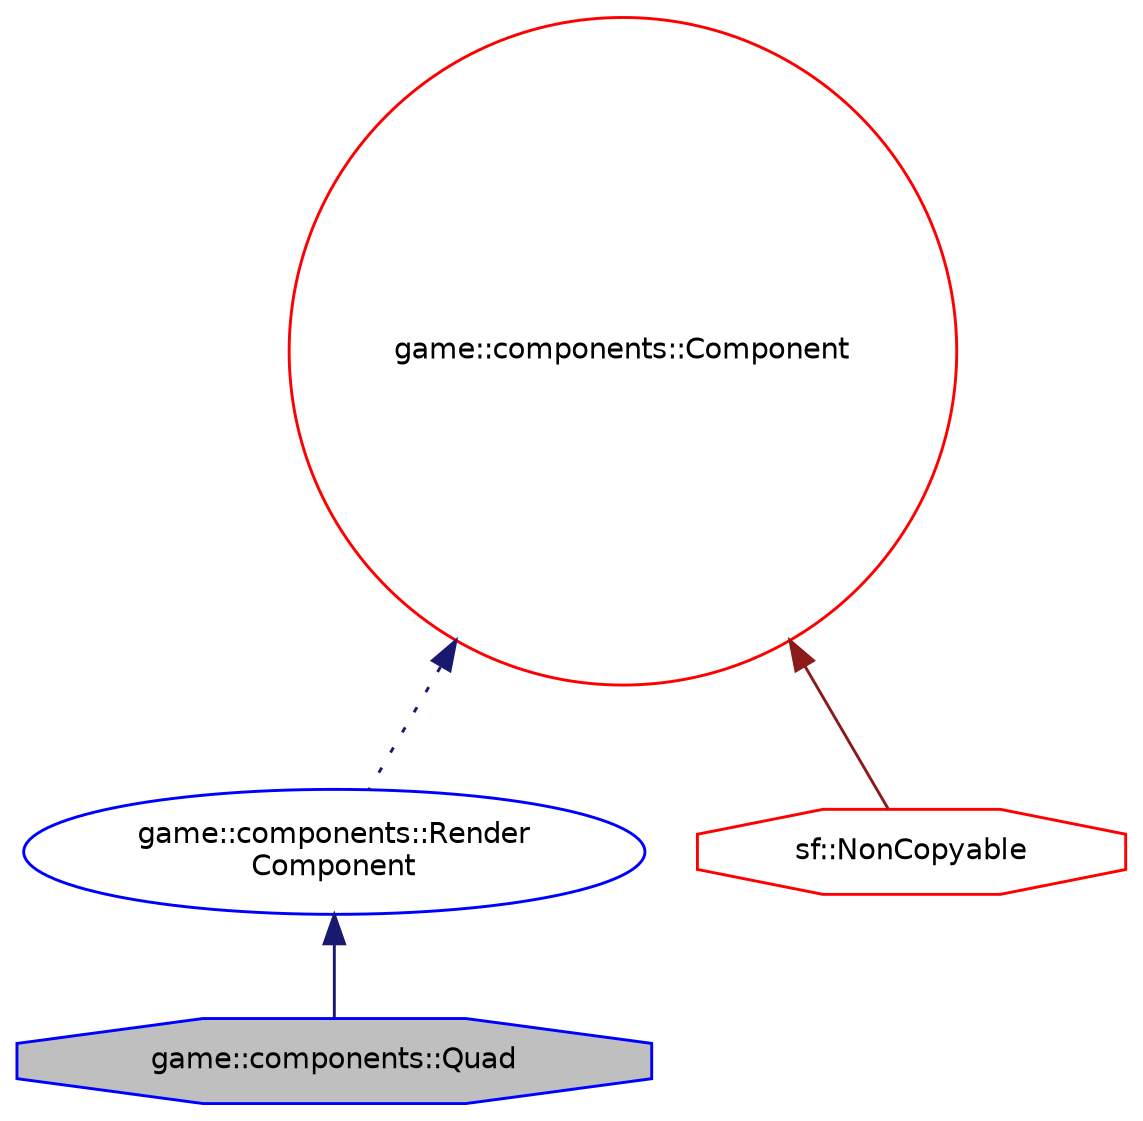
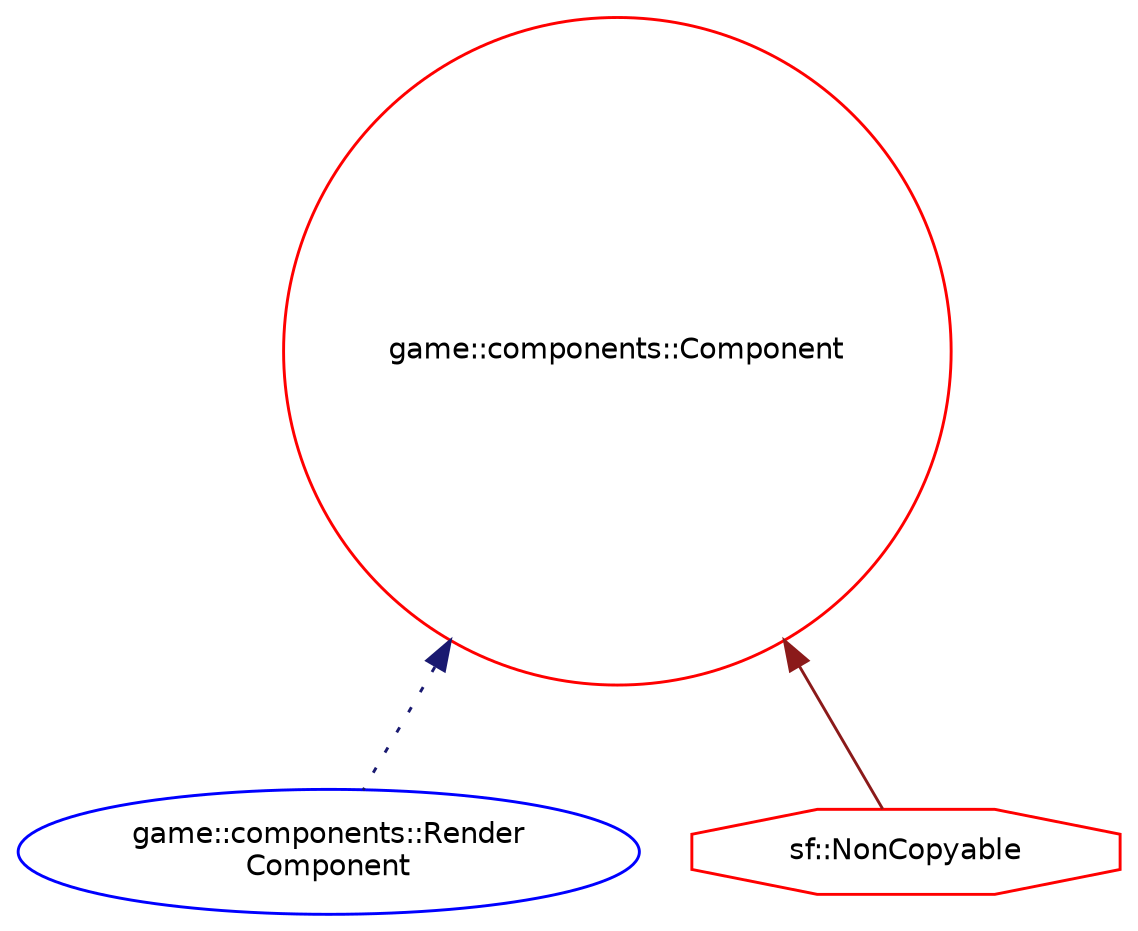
  digraph {
    node [color=blue fillcolor=white fontname=Helvetica fontsize=10 shape=octagon style=filled]
    edge [color=midnightblue dir=back fontname=Helvetica fontsize=10 labelfontname=Helvetica labelfontsize=10 style=solid]
-   n1 [fillcolor=grey75 fontcolor=black height=0.2 label="game::components::Quad" width=0.4]
    n2 [height=0.2 label="game::components::Render\lComponent" shape=ellipse width=0.4]
    n3 [color=red height=0.2 label="game::components::Component" shape=circle width=0.4]
    n4 [color=red height=0.2 label="sf::NonCopyable" width=0.4]
-   n2 -> n1
    n3 -> n2 [style=dotted]
    n3 -> n4 [color=firebrick4]
  }
